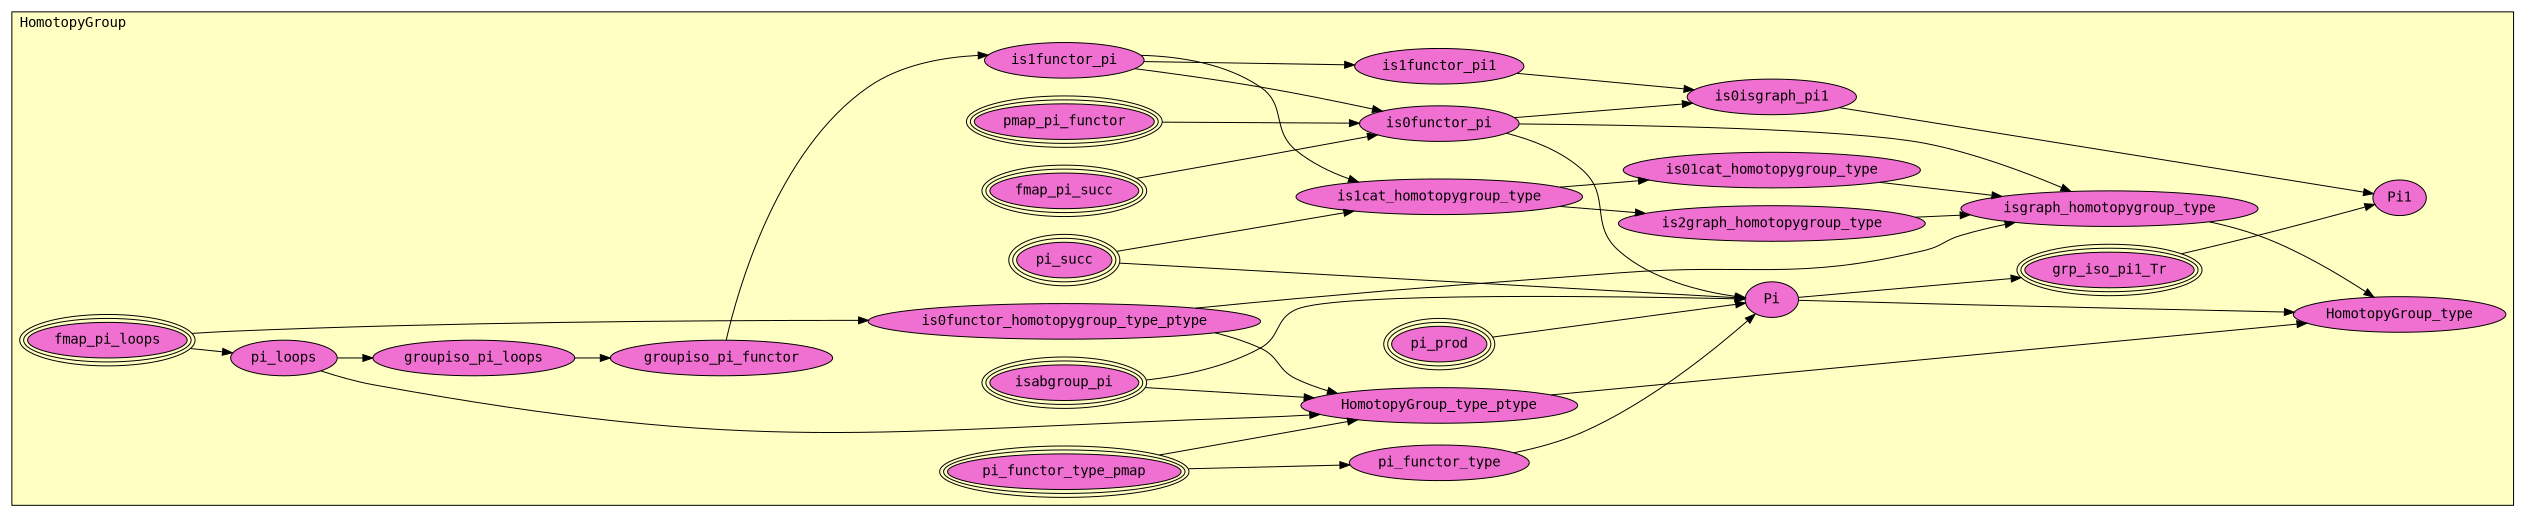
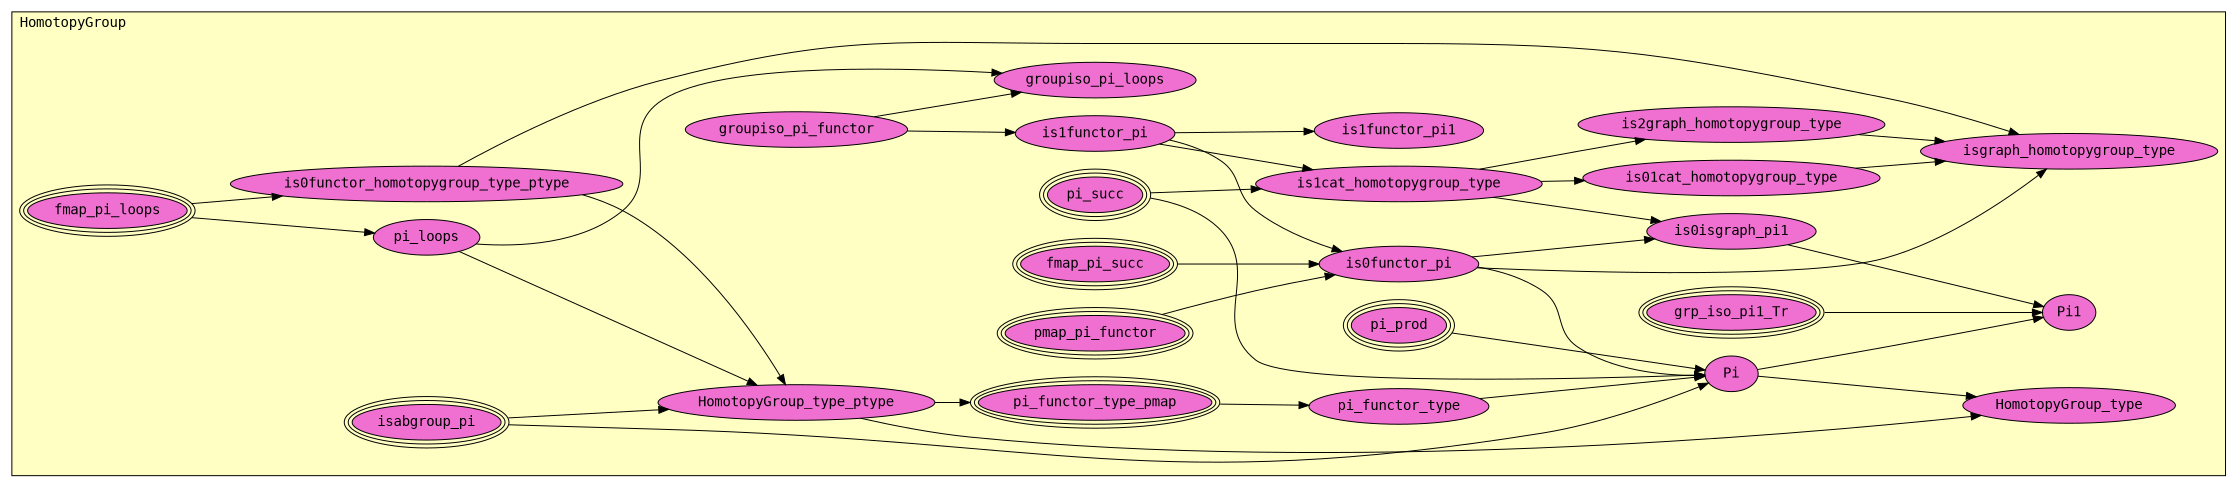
  digraph {
    fontname="DejaVu Sans Mono"
    rankdir=LR
    node [fillcolor="#F070D1" fontname="DejaVu Sans Mono" style=filled]
    edge [fontname="DejaVu Sans Mono"]
    n1 [label=grp_iso_pi1_Tr peripheries=3]
    n2 [label=pmap_pi_functor peripheries=3]
    n3 [label=pi_prod peripheries=3]
    n4 [label=fmap_pi_loops peripheries=3]
    n5 [label=pi_loops]
    n6 [label=groupiso_pi_loops]
    n7 [label=groupiso_pi_functor]
    n8 [label=is1functor_pi]
    n9 [label=is1functor_pi1]
    n10 [label=fmap_pi_succ peripheries=3]
    n11 [label=is0functor_pi]
    n12 [label=is0isgraph_pi1]
    n13 [label=pi_functor_type_pmap peripheries=3]
    n14 [label=pi_functor_type]
    n15 [label=isabgroup_pi peripheries=3]
    n16 [label=pi_succ peripheries=3]
    n17 [label=Pi]
    n18 [label=Pi1]
    n19 [label=is0functor_homotopygroup_type_ptype]
    n20 [label=is1cat_homotopygroup_type]
    n21 [label=is01cat_homotopygroup_type]
    n22 [label=is2graph_homotopygroup_type]
    n23 [label=isgraph_homotopygroup_type]
    n24 [label=HomotopyGroup_type_ptype]
    n25 [label=HomotopyGroup_type]
    subgraph cluster_1 {
      fillcolor="#FFFFC3"
      label=HomotopyGroup
      labeljust=l
      style=filled
      n1
      n2
      n3
      n4
      n5
      n6
      n7
      n8
      n9
      n10
      n11
      n12
      n13
      n14
      n15
      n16
      n17
      n18
      n19
      n20
      n21
      n22
      n23
      n24
      n25
    }
    n1 -> n18
    n2 -> n11
    n3 -> n17
    n4 -> n5
    n4 -> n19
    n5 -> n6
    n5 -> n24
-   n6 -> n7
+   n7 -> n6
    n7 -> n8
    n8 -> n9
    n8 -> n11
    n8 -> n20
-   n9 -> n12
+   n20 -> n12
    n10 -> n11
    n11 -> n12
    n11 -> n17
    n11 -> n23
    n12 -> n18
    n13 -> n14
-   n13 -> n24
+   n24 -> n13
    n14 -> n17
    n15 -> n17
    n15 -> n24
    n16 -> n17
    n16 -> n20
-   n17 -> n1
+   n17 -> n18
    n17 -> n25
    n19 -> n23
    n19 -> n24
    n20 -> n21
    n20 -> n22
    n21 -> n23
    n22 -> n23
-   n23 -> n25
    n24 -> n25
  }
